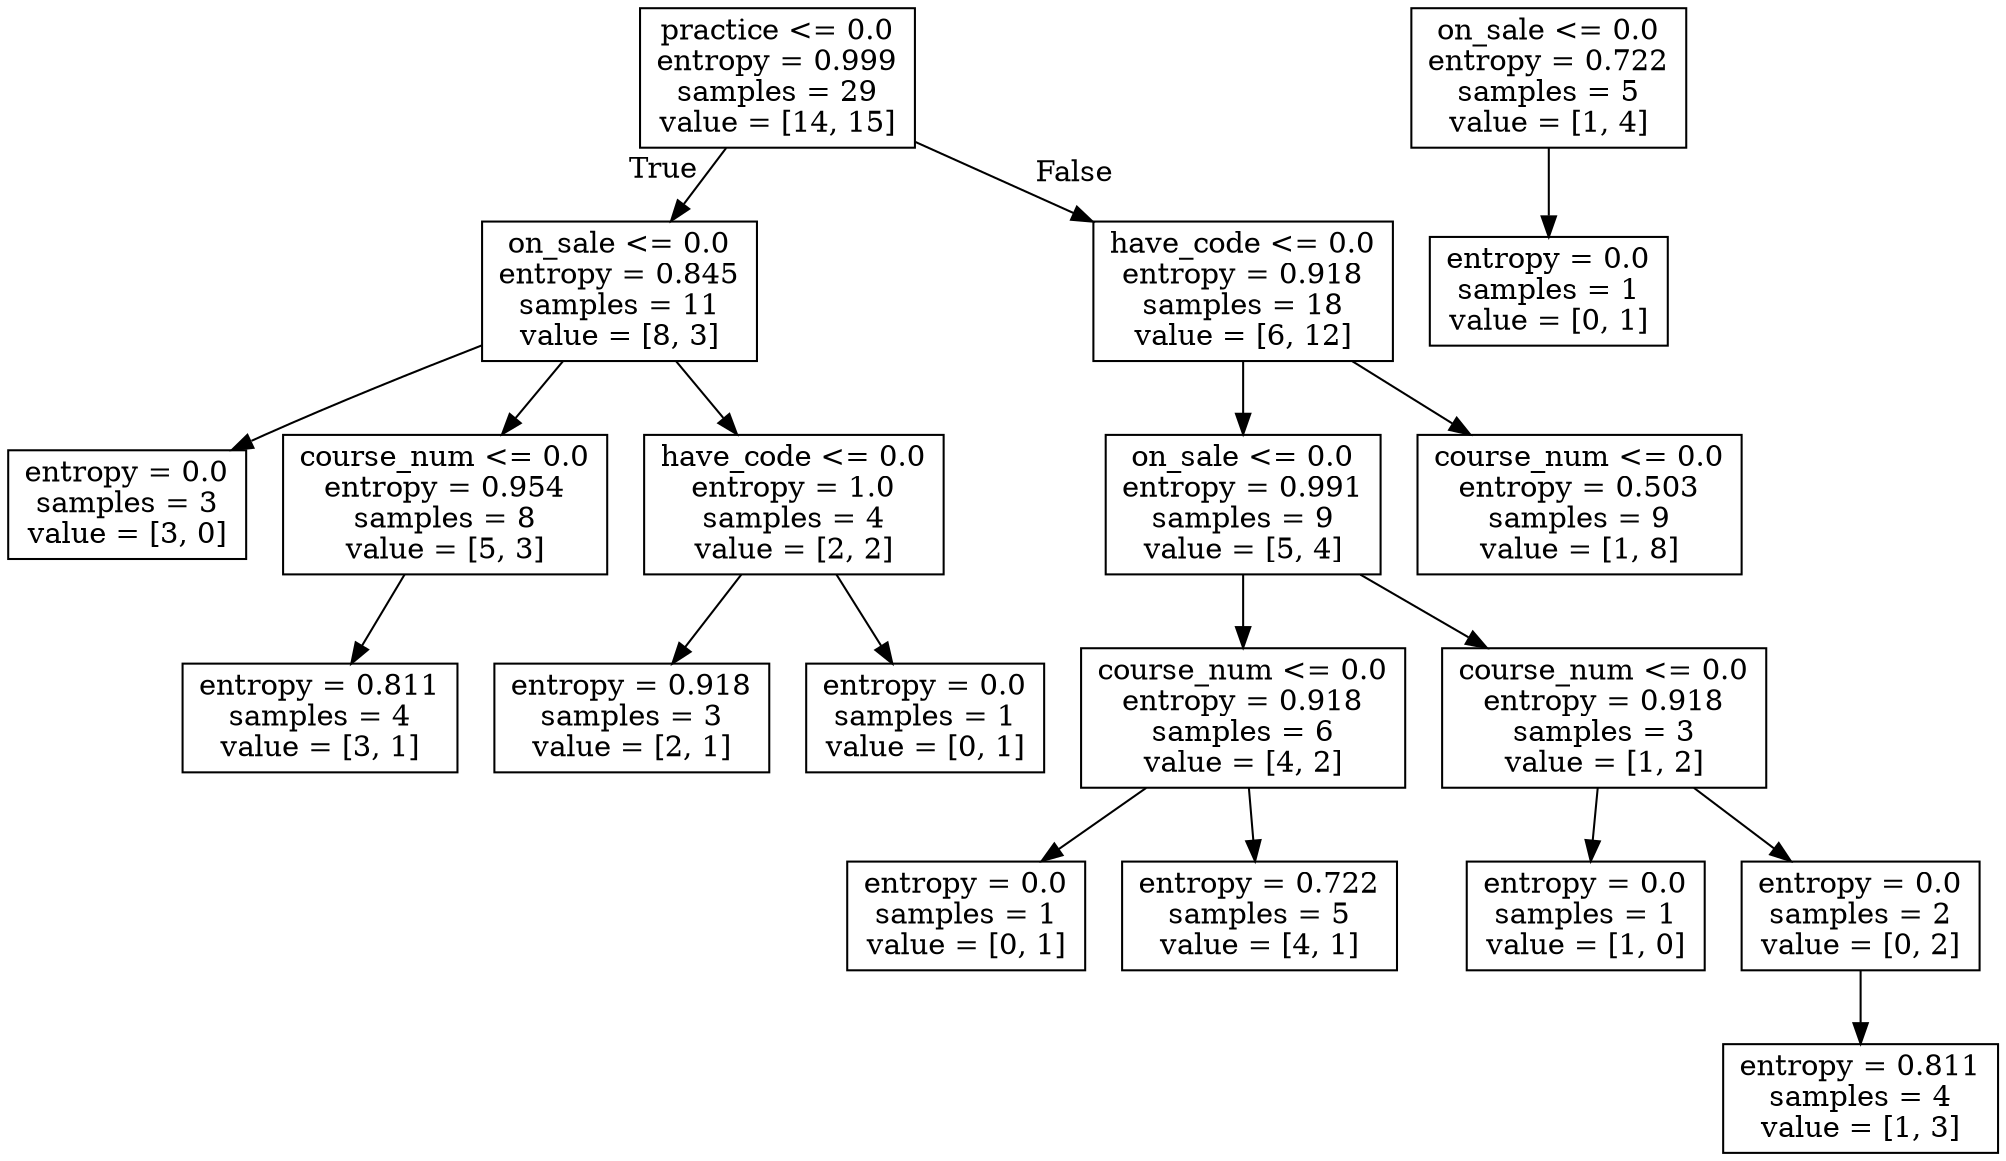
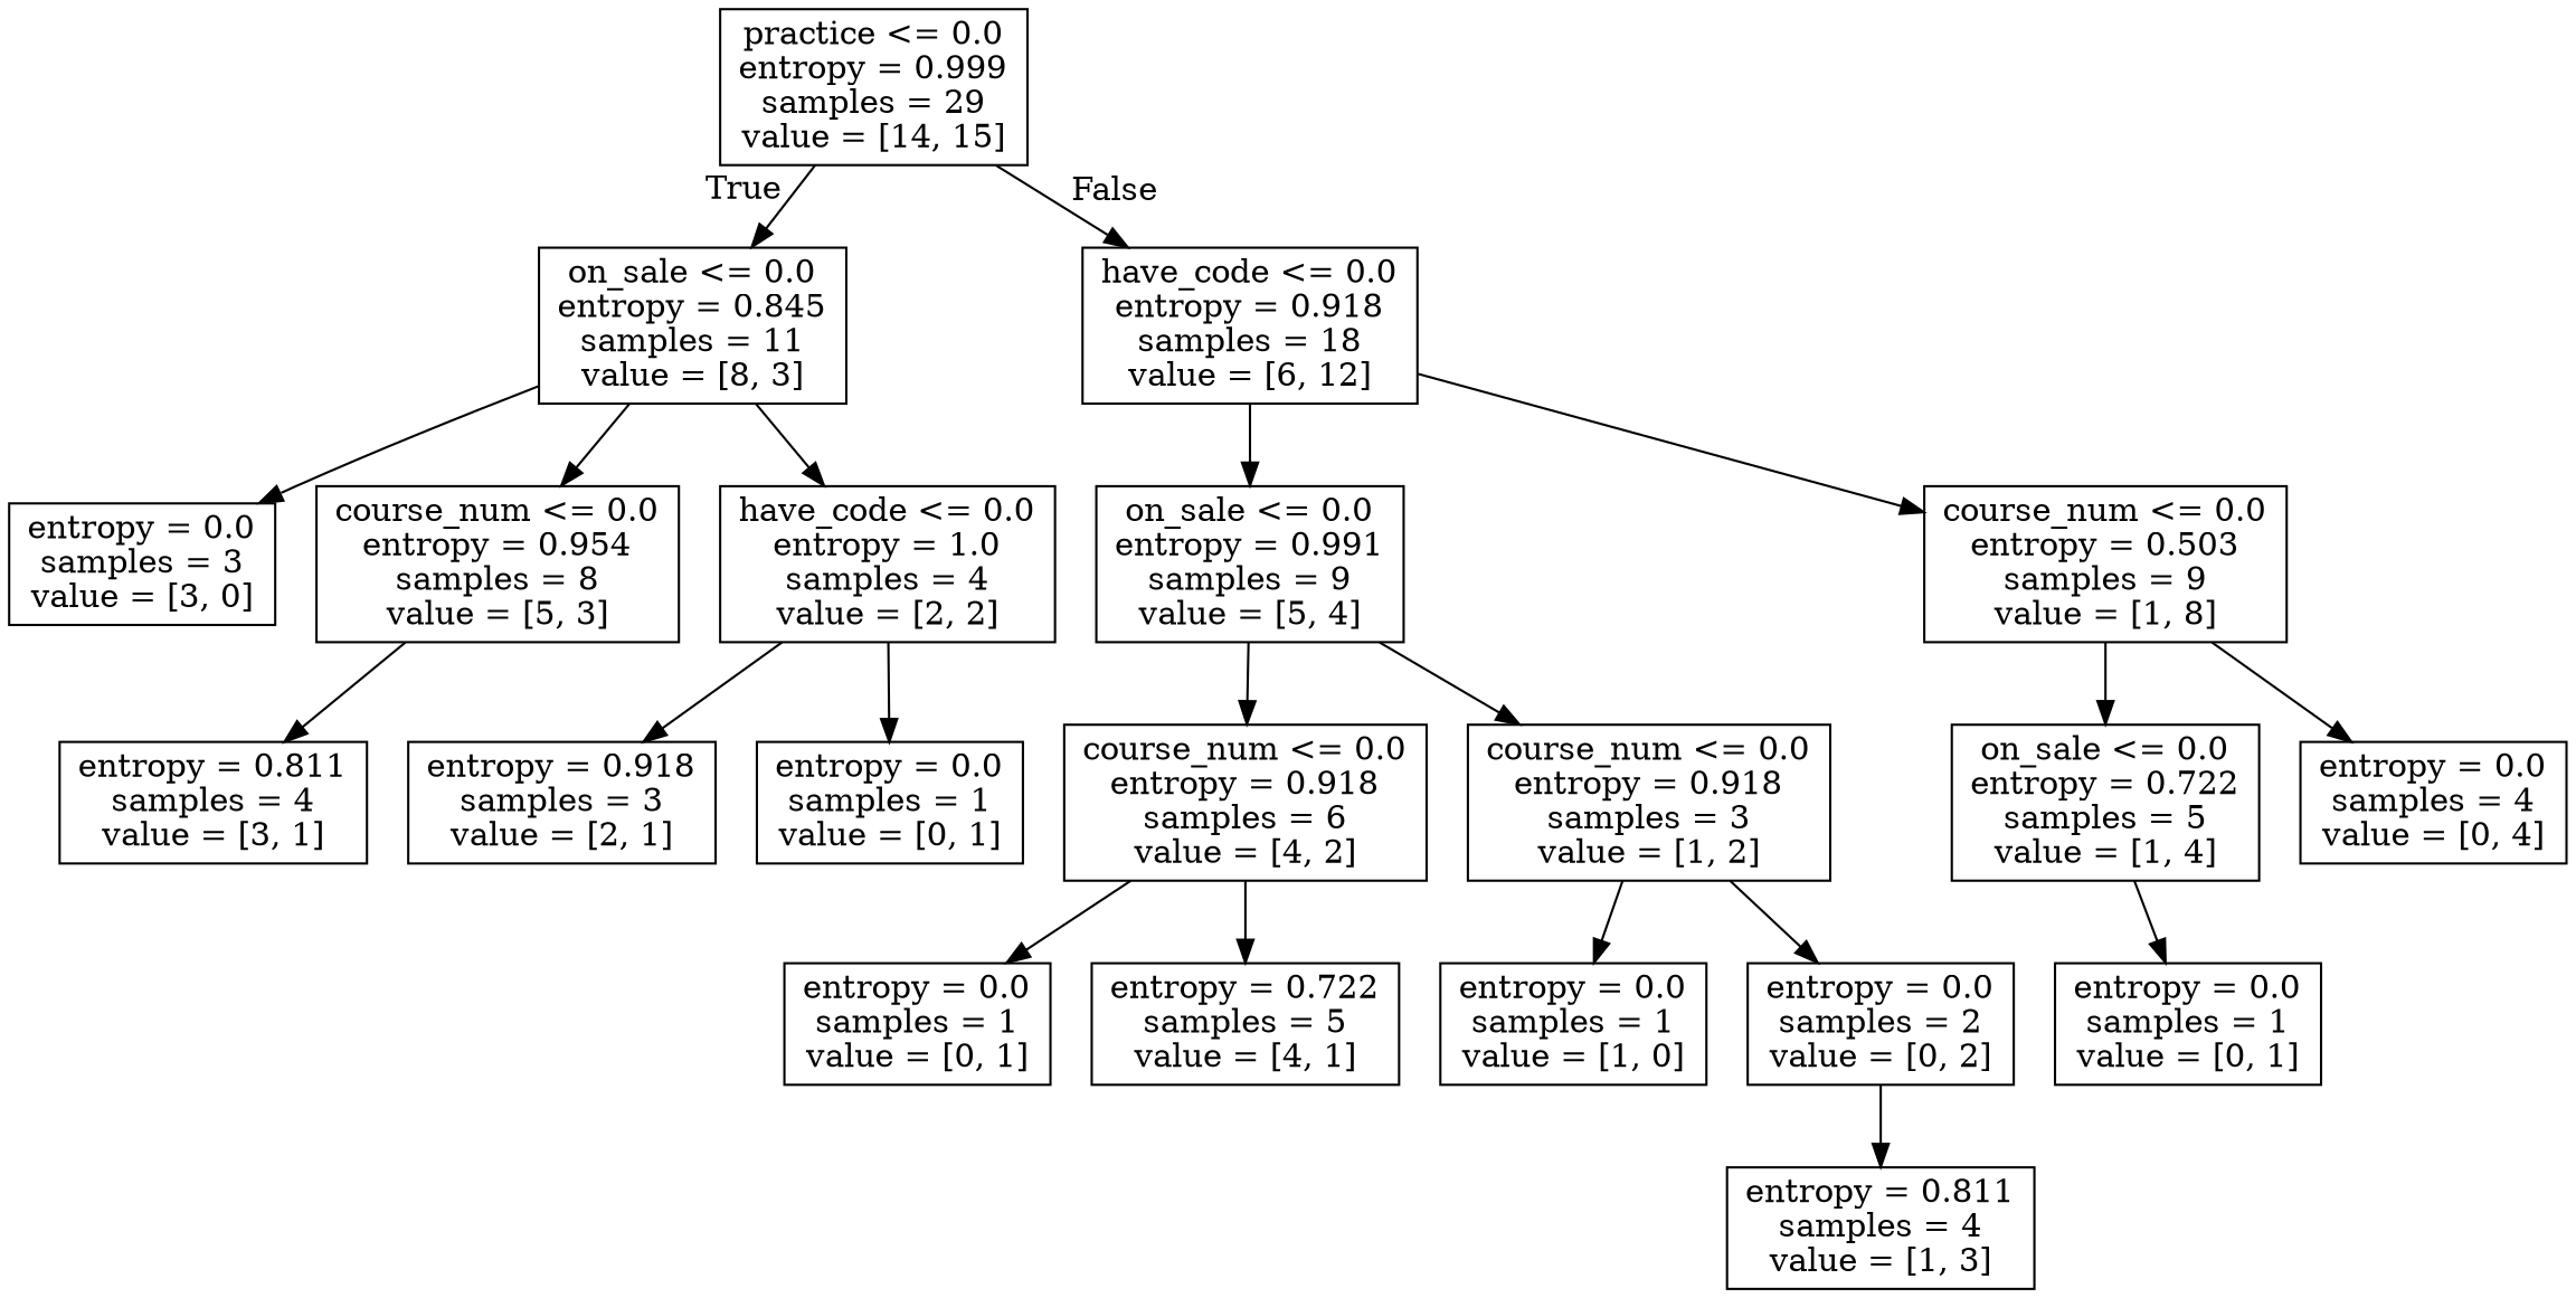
  digraph {
    node [shape=box]
    n1 [label="practice <= 0.0\nentropy = 0.999\nsamples = 29\nvalue = [14, 15]"]
    n2 [label="on_sale <= 0.0\nentropy = 0.845\nsamples = 11\nvalue = [8, 3]"]
    n3 [label="have_code <= 0.0\nentropy = 0.918\nsamples = 18\nvalue = [6, 12]"]
    n4 [label="entropy = 0.0\nsamples = 3\nvalue = [3, 0]"]
    n5 [label="course_num <= 0.0\nentropy = 0.954\nsamples = 8\nvalue = [5, 3]"]
    n6 [label="have_code <= 0.0\nentropy = 1.0\nsamples = 4\nvalue = [2, 2]"]
    n7 [label="on_sale <= 0.0\nentropy = 0.991\nsamples = 9\nvalue = [5, 4]"]
    n8 [label="course_num <= 0.0\nentropy = 0.503\nsamples = 9\nvalue = [1, 8]"]
    n9 [label="entropy = 0.811\nsamples = 4\nvalue = [3, 1]"]
    n10 [label="entropy = 0.918\nsamples = 3\nvalue = [2, 1]"]
    n11 [label="entropy = 0.0\nsamples = 1\nvalue = [0, 1]"]
    n12 [label="course_num <= 0.0\nentropy = 0.918\nsamples = 6\nvalue = [4, 2]"]
    n13 [label="course_num <= 0.0\nentropy = 0.918\nsamples = 3\nvalue = [1, 2]"]
    n14 [label="on_sale <= 0.0\nentropy = 0.722\nsamples = 5\nvalue = [1, 4]"]
+   n15 [label="entropy = 0.0\nsamples = 4\nvalue = [0, 4]"]
    n16 [label="entropy = 0.0\nsamples = 1\nvalue = [0, 1]"]
    n17 [label="entropy = 0.722\nsamples = 5\nvalue = [4, 1]"]
    n18 [label="entropy = 0.0\nsamples = 1\nvalue = [1, 0]"]
    n19 [label="entropy = 0.0\nsamples = 2\nvalue = [0, 2]"]
    n20 [label="entropy = 0.811\nsamples = 4\nvalue = [1, 3]"]
    n21 [label="entropy = 0.0\nsamples = 1\nvalue = [0, 1]"]
    n1 -> n2 [headlabel=True labelangle=45 labeldistance=2.5]
    n1 -> n3 [headlabel=False labelangle=-45 labeldistance=2.5]
    n2 -> n4
    n2 -> n5
    n2 -> n6
    n3 -> n7
    n3 -> n8
    n5 -> n9
    n6 -> n10
    n6 -> n11
    n7 -> n12
    n7 -> n13
+   n8 -> n14
+   n8 -> n15
    n12 -> n16
    n12 -> n17
    n13 -> n18
    n13 -> n19
    n14 -> n21
    n19 -> n20
  }
